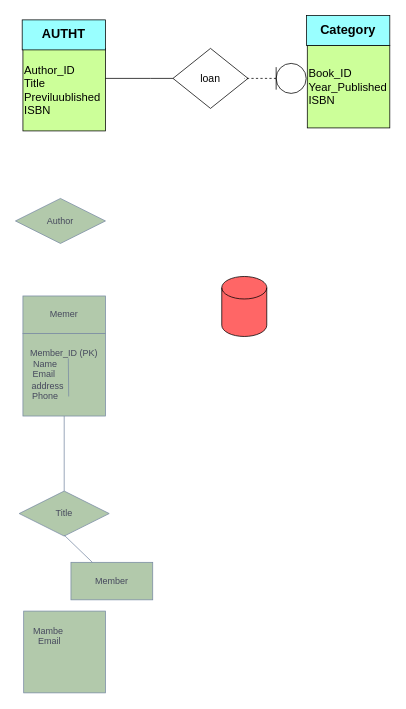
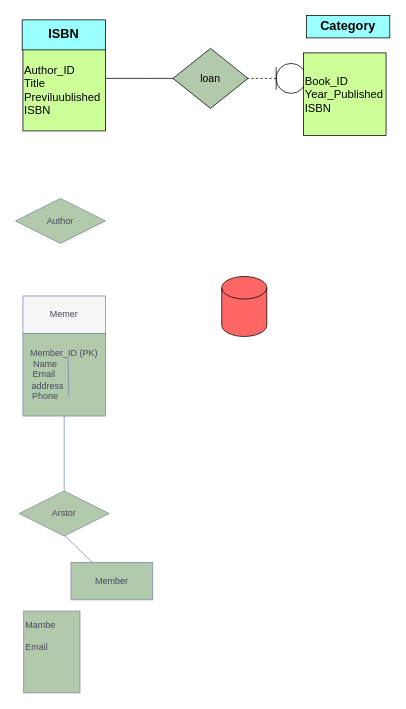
  <mxCell id="0" />
  <mxCell id="1" parent="0" />
- <mxCell id="2" value="&lt;font style=&quot;font-size: 14px;&quot;&gt;loan&lt;/font&gt;" style="rhombus;whiteSpace=wrap;html=1;" parent="1" vertex="1"><mxGeometry x="230" y="64" width="100" height="80" as="geometry" /></mxCell>
+ <mxCell id="2" value="&lt;font style=&quot;font-size: 14px;&quot;&gt;loan&lt;/font&gt;" style="rhombus;whiteSpace=wrap;html=1;fillColor=#b2c9ab;" parent="1" vertex="1"><mxGeometry x="230" y="64" width="100" height="80" as="geometry" /></mxCell>
  <mxCell id="3" value="&lt;font style=&quot;font-size: 15px;&quot;&gt;Author_ID&lt;/font&gt;&lt;div&gt;&lt;font style=&quot;font-size: 15px;&quot;&gt;Title&lt;/font&gt;&lt;/div&gt;&lt;div&gt;&lt;font style=&quot;font-size: 15px;&quot;&gt;Previluublished&lt;/font&gt;&lt;/div&gt;&lt;div&gt;&lt;font style=&quot;font-size: 15px;&quot;&gt;ISBN&lt;/font&gt;&lt;/div&gt;" style="whiteSpace=wrap;html=1;aspect=fixed;align=left;fillColor=#CCFF99;" parent="1" vertex="1"><mxGeometry x="30" y="64" width="110" height="110" as="geometry" /></mxCell>
- <mxCell id="4" value="&lt;b&gt;&lt;font style=&quot;font-size: 17px;&quot;&gt;AUTHT&lt;/font&gt;&lt;/b&gt;" style="rounded=0;whiteSpace=wrap;html=1;fillColor=#99FFFF;" parent="1" vertex="1"><mxGeometry x="29" y="26" width="111" height="40" as="geometry" /></mxCell>
+ <mxCell id="4" value="&lt;b&gt;&lt;font style=&quot;font-size: 17px;&quot;&gt;ISBN&lt;/font&gt;&lt;/b&gt;" style="rounded=0;whiteSpace=wrap;html=1;fillColor=#99FFFF;" parent="1" vertex="1"><mxGeometry x="29" y="26" width="111" height="40" as="geometry" /></mxCell>
  <mxCell id="5" value="" style="endArrow=none;html=1;rounded=0;" parent="1" edge="1"><mxGeometry width="50" height="50" relative="1" as="geometry"><mxPoint x="140" y="104" as="sourcePoint" /><mxPoint x="230" y="104" as="targetPoint" /><Array as="points"><mxPoint x="200" y="104" /></Array></mxGeometry></mxCell>
  <mxCell id="6" value="" style="shape=umlLifeline;perimeter=lifelinePerimeter;whiteSpace=wrap;html=1;container=1;dropTarget=0;collapsible=0;recursiveResize=0;outlineConnect=0;portConstraint=eastwest;newEdgeStyle={&quot;curved&quot;:0,&quot;rounded&quot;:0};participant=umlEntity;rotation=90;size=40;" parent="1" vertex="1"><mxGeometry x="346.25" y="62.75" width="40" height="82.5" as="geometry" /></mxCell>
- <mxCell id="7" value="&lt;span style=&quot;font-size: 15px;&quot;&gt;Book_ID&lt;/span&gt;&lt;div&gt;&lt;span style=&quot;font-size: 15px;&quot;&gt;Year_Published&lt;/span&gt;&lt;/div&gt;&lt;div&gt;&lt;span style=&quot;font-size: 15px;&quot;&gt;ISBN&lt;/span&gt;&lt;/div&gt;" style="whiteSpace=wrap;html=1;aspect=fixed;align=left;fillColor=#CCFF99;" parent="1" vertex="1"><mxGeometry x="409" y="60" width="110" height="110" as="geometry" /></mxCell>
- <mxCell id="8" value="&lt;span style=&quot;font-size: 17px;&quot;&gt;&lt;b&gt;Category&lt;/b&gt;&lt;/span&gt;" style="rounded=0;whiteSpace=wrap;html=1;fillColor=#99FFFF;" parent="1" vertex="1"><mxGeometry x="408" y="20" width="111" height="40" as="geometry" /></mxCell>
+ <mxCell id="7" value="&lt;span style=&quot;font-size: 15px;&quot;&gt;Book_ID&lt;/span&gt;&lt;div&gt;&lt;span style=&quot;font-size: 15px;&quot;&gt;Year_Published&lt;/span&gt;&lt;/div&gt;&lt;div&gt;&lt;span style=&quot;font-size: 15px;&quot;&gt;ISBN&lt;/span&gt;&lt;/div&gt;" style="whiteSpace=wrap;html=1;aspect=fixed;align=left;fillColor=#CCFF99;" parent="1" vertex="1"><mxGeometry x="404" y="70" width="110" height="110" as="geometry" /></mxCell>
+ <mxCell id="8" value="&lt;span style=&quot;font-size: 17px;&quot;&gt;&lt;b&gt;Category&lt;/b&gt;&lt;/span&gt;" style="rounded=0;whiteSpace=wrap;html=1;fillColor=#99FFFF;" parent="1" vertex="1"><mxGeometry x="408" y="20" width="111" height="30" as="geometry" /></mxCell>
  <mxCell id="9" value="" style="shape=cylinder3;whiteSpace=wrap;html=1;boundedLbl=1;backgroundOutline=1;size=15;fillColor=#FF6666;" parent="1" vertex="1"><mxGeometry x="295" y="368" width="60" height="80" as="geometry" /></mxCell>
  <mxCell id="10" value="Member_ID (PK)&lt;div&gt;Name&amp;nbsp; &amp;nbsp; &amp;nbsp; &amp;nbsp; &amp;nbsp; &amp;nbsp; &amp;nbsp; &amp;nbsp;&lt;/div&gt;&lt;div&gt;Email&amp;nbsp; &amp;nbsp; &amp;nbsp; &amp;nbsp; &amp;nbsp; &amp;nbsp; &amp;nbsp; &amp;nbsp;&amp;nbsp;&lt;/div&gt;&lt;div&gt;address&amp;nbsp; &amp;nbsp; &amp;nbsp; &amp;nbsp; &amp;nbsp; &amp;nbsp; &amp;nbsp;&lt;/div&gt;&lt;div&gt;Phone&amp;nbsp; &amp;nbsp; &amp;nbsp; &amp;nbsp; &amp;nbsp; &amp;nbsp; &amp;nbsp; &amp;nbsp;&lt;/div&gt;" style="whiteSpace=wrap;html=1;aspect=fixed;labelBackgroundColor=none;fillColor=#B2C9AB;strokeColor=#788AA3;fontColor=#46495D;" vertex="1" parent="1"><mxGeometry x="30" y="444" width="110" height="110" as="geometry" /></mxCell>
  <mxCell id="11" value="Member" style="rounded=0;whiteSpace=wrap;html=1;labelBackgroundColor=none;fillColor=#B2C9AB;strokeColor=#788AA3;fontColor=#46495D;" vertex="1" parent="1"><mxGeometry x="94" y="749" width="109" height="50" as="geometry" /></mxCell>
- <mxCell id="12" value="Mambe&amp;nbsp; &amp;nbsp; &amp;nbsp; &amp;nbsp; &amp;nbsp; &amp;nbsp; &amp;nbsp;&lt;div&gt;Email&amp;nbsp; &amp;nbsp; &amp;nbsp; &amp;nbsp; &amp;nbsp; &amp;nbsp;&amp;nbsp;&lt;/div&gt;&lt;div&gt;&amp;nbsp; &amp;nbsp;&amp;nbsp;&lt;/div&gt;&lt;div&gt;&amp;nbsp; &amp;nbsp;&amp;nbsp;&lt;/div&gt;&lt;div&gt;&amp;nbsp;&amp;nbsp; &amp;nbsp; &amp;nbsp;&lt;/div&gt;" style="whiteSpace=wrap;html=1;aspect=fixed;labelBackgroundColor=none;fillColor=#B2C9AB;strokeColor=#788AA3;fontColor=#46495D;" vertex="1" parent="1"><mxGeometry x="31" y="814" width="109" height="109" as="geometry" /></mxCell>
+ <mxCell id="12" value="Mambe&amp;nbsp; &amp;nbsp; &amp;nbsp; &amp;nbsp; &amp;nbsp; &amp;nbsp; &amp;nbsp;&lt;div&gt;Email&amp;nbsp; &amp;nbsp; &amp;nbsp; &amp;nbsp; &amp;nbsp; &amp;nbsp;&amp;nbsp;&lt;/div&gt;&lt;div&gt;&amp;nbsp; &amp;nbsp;&amp;nbsp;&lt;/div&gt;&lt;div&gt;&amp;nbsp; &amp;nbsp;&amp;nbsp;&lt;/div&gt;&lt;div&gt;&amp;nbsp;&amp;nbsp; &amp;nbsp; &amp;nbsp;&lt;/div&gt;" style="whiteSpace=wrap;html=1;aspect=fixed;labelBackgroundColor=none;fillColor=#B2C9AB;strokeColor=#788AA3;fontColor=#46495D;" vertex="1" parent="1"><mxGeometry x="31" y="814" width="75" height="109" as="geometry" /></mxCell>
  <mxCell id="13" value="" style="endArrow=none;html=1;rounded=0;exitX=0.45;exitY=1.004;exitDx=0;exitDy=0;exitPerimeter=0;labelBackgroundColor=none;strokeColor=#788AA3;fontColor=default;" edge="1" parent="1"><mxGeometry width="50" height="50" relative="1" as="geometry"><mxPoint x="90.5" y="477.19" as="sourcePoint" /><mxPoint x="91" y="528" as="targetPoint" /></mxGeometry></mxCell>
  <mxCell id="14" value="" style="endArrow=none;html=1;rounded=0;labelBackgroundColor=none;strokeColor=#788AA3;fontColor=default;entryX=0.5;entryY=0;entryDx=0;entryDy=0;" edge="1" parent="1" source="10" target="15"><mxGeometry width="50" height="50" relative="1" as="geometry"><mxPoint x="84.6" y="579.95" as="sourcePoint" /><mxPoint x="91" y="618" as="targetPoint" /></mxGeometry></mxCell>
- <mxCell id="15" value="Title" style="shape=rhombus;perimeter=rhombusPerimeter;whiteSpace=wrap;html=1;align=center;labelBackgroundColor=none;fillColor=#B2C9AB;strokeColor=#788AA3;fontColor=#46495D;" vertex="1" parent="1"><mxGeometry x="25" y="654" width="120" height="60" as="geometry" /></mxCell>
+ <mxCell id="15" value="Arstor" style="shape=rhombus;perimeter=rhombusPerimeter;whiteSpace=wrap;html=1;align=center;labelBackgroundColor=none;fillColor=#B2C9AB;strokeColor=#788AA3;fontColor=#46495D;" vertex="1" parent="1"><mxGeometry x="25" y="654" width="120" height="60" as="geometry" /></mxCell>
  <mxCell id="16" value="Author" style="shape=rhombus;perimeter=rhombusPerimeter;whiteSpace=wrap;html=1;align=center;labelBackgroundColor=none;fillColor=#B2C9AB;strokeColor=#788AA3;fontColor=#46495D;" vertex="1" parent="1"><mxGeometry x="20" y="264" width="120" height="60" as="geometry" /></mxCell>
  <mxCell id="17" value="" style="endArrow=none;html=1;rounded=0;exitX=0.498;exitY=0.977;exitDx=0;exitDy=0;exitPerimeter=0;labelBackgroundColor=none;strokeColor=#788AA3;fontColor=default;" edge="1" parent="1" source="15" target="11"><mxGeometry width="50" height="50" relative="1" as="geometry"><mxPoint x="111" y="728" as="sourcePoint" /><mxPoint x="161" y="678" as="targetPoint" /></mxGeometry></mxCell>
- <mxCell id="18" value="Memer" style="rounded=0;whiteSpace=wrap;html=1;labelBackgroundColor=none;fillColor=#B2C9AB;strokeColor=#788AA3;fontColor=#46495D;" vertex="1" parent="1"><mxGeometry x="30" y="394" width="110" height="50" as="geometry" /></mxCell>
+ <mxCell id="18" value="Memer" style="rounded=0;whiteSpace=wrap;html=1;labelBackgroundColor=none;fillColor=#f5f5f5;strokeColor=#788AA3;fontColor=#46495D;" vertex="1" parent="1"><mxGeometry x="30" y="394" width="110" height="50" as="geometry" /></mxCell>
